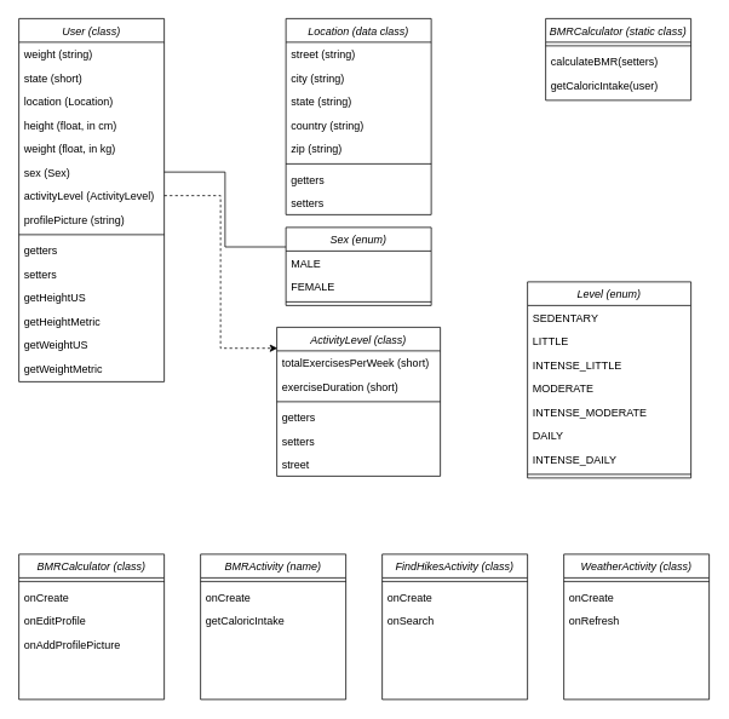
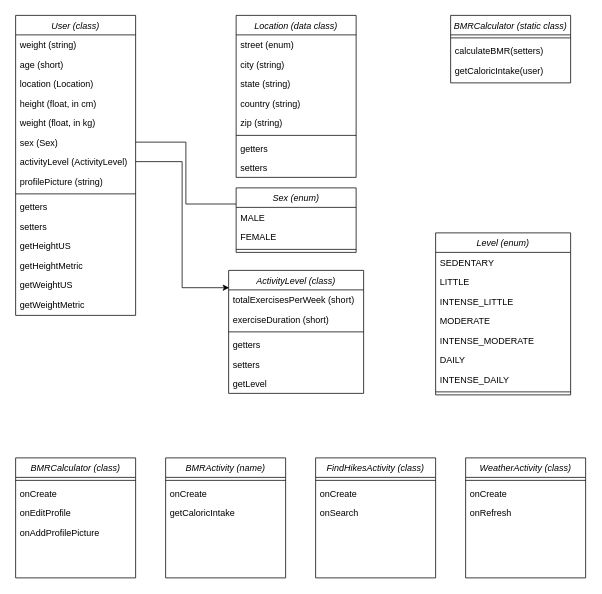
  <mxCell id="0" />
  <mxCell id="1" parent="0" />
  <mxCell id="2" value="User (class)" style="swimlane;fontStyle=2;align=center;verticalAlign=top;childLayout=stackLayout;horizontal=1;startSize=26;horizontalStack=0;resizeParent=1;resizeLast=0;collapsible=1;marginBottom=0;rounded=0;shadow=0;strokeWidth=1;" parent="1" vertex="1"><mxGeometry x="20" y="20" width="160" height="400" as="geometry"><mxRectangle x="220" y="120" width="160" height="26" as="alternateBounds" /></mxGeometry></mxCell>
  <mxCell id="3" value="weight (string)" style="text;align=left;verticalAlign=top;spacingLeft=4;spacingRight=4;overflow=hidden;rotatable=0;points=[[0,0.5],[1,0.5]];portConstraint=eastwest;" parent="2" vertex="1"><mxGeometry y="26" width="160" height="26" as="geometry" /></mxCell>
- <mxCell id="4" value="state (short)" style="text;align=left;verticalAlign=top;spacingLeft=4;spacingRight=4;overflow=hidden;rotatable=0;points=[[0,0.5],[1,0.5]];portConstraint=eastwest;rounded=0;shadow=0;html=0;" parent="2" vertex="1"><mxGeometry y="52" width="160" height="26" as="geometry" /></mxCell>
+ <mxCell id="4" value="age (short)" style="text;align=left;verticalAlign=top;spacingLeft=4;spacingRight=4;overflow=hidden;rotatable=0;points=[[0,0.5],[1,0.5]];portConstraint=eastwest;rounded=0;shadow=0;html=0;" parent="2" vertex="1"><mxGeometry y="52" width="160" height="26" as="geometry" /></mxCell>
  <mxCell id="5" value="location (Location)" style="text;align=left;verticalAlign=top;spacingLeft=4;spacingRight=4;overflow=hidden;rotatable=0;points=[[0,0.5],[1,0.5]];portConstraint=eastwest;rounded=0;shadow=0;html=0;" parent="2" vertex="1"><mxGeometry y="78" width="160" height="26" as="geometry" /></mxCell>
  <mxCell id="6" value="height (float, in cm)" style="text;align=left;verticalAlign=top;spacingLeft=4;spacingRight=4;overflow=hidden;rotatable=0;points=[[0,0.5],[1,0.5]];portConstraint=eastwest;rounded=0;shadow=0;html=0;" parent="2" vertex="1"><mxGeometry y="104" width="160" height="26" as="geometry" /></mxCell>
  <mxCell id="7" value="weight (float, in kg)" style="text;align=left;verticalAlign=top;spacingLeft=4;spacingRight=4;overflow=hidden;rotatable=0;points=[[0,0.5],[1,0.5]];portConstraint=eastwest;rounded=0;shadow=0;html=0;" parent="2" vertex="1"><mxGeometry y="130" width="160" height="26" as="geometry" /></mxCell>
  <mxCell id="8" value="sex (Sex)" style="text;align=left;verticalAlign=top;spacingLeft=4;spacingRight=4;overflow=hidden;rotatable=0;points=[[0,0.5],[1,0.5]];portConstraint=eastwest;rounded=0;shadow=0;html=0;" parent="2" vertex="1"><mxGeometry y="156" width="160" height="26" as="geometry" /></mxCell>
  <mxCell id="9" value="activityLevel (ActivityLevel)" style="text;align=left;verticalAlign=top;spacingLeft=4;spacingRight=4;overflow=hidden;rotatable=0;points=[[0,0.5],[1,0.5]];portConstraint=eastwest;rounded=0;shadow=0;html=0;" parent="2" vertex="1"><mxGeometry y="182" width="160" height="26" as="geometry" /></mxCell>
  <mxCell id="10" value="profilePicture (string)" style="text;align=left;verticalAlign=top;spacingLeft=4;spacingRight=4;overflow=hidden;rotatable=0;points=[[0,0.5],[1,0.5]];portConstraint=eastwest;rounded=0;shadow=0;html=0;" parent="2" vertex="1"><mxGeometry y="208" width="160" height="26" as="geometry" /></mxCell>
  <mxCell id="11" value="" style="line;html=1;strokeWidth=1;align=left;verticalAlign=middle;spacingTop=-1;spacingLeft=3;spacingRight=3;rotatable=0;labelPosition=right;points=[];portConstraint=eastwest;" parent="2" vertex="1"><mxGeometry y="234" width="160" height="8" as="geometry" /></mxCell>
  <mxCell id="12" value="getters" style="text;align=left;verticalAlign=top;spacingLeft=4;spacingRight=4;overflow=hidden;rotatable=0;points=[[0,0.5],[1,0.5]];portConstraint=eastwest;" parent="2" vertex="1"><mxGeometry y="242" width="160" height="26" as="geometry" /></mxCell>
  <mxCell id="13" value="setters" style="text;align=left;verticalAlign=top;spacingLeft=4;spacingRight=4;overflow=hidden;rotatable=0;points=[[0,0.5],[1,0.5]];portConstraint=eastwest;" parent="2" vertex="1"><mxGeometry y="268" width="160" height="26" as="geometry" /></mxCell>
  <mxCell id="14" value="getHeightUS" style="text;align=left;verticalAlign=top;spacingLeft=4;spacingRight=4;overflow=hidden;rotatable=0;points=[[0,0.5],[1,0.5]];portConstraint=eastwest;" parent="2" vertex="1"><mxGeometry y="294" width="160" height="26" as="geometry" /></mxCell>
  <mxCell id="15" value="getHeightMetric" style="text;align=left;verticalAlign=top;spacingLeft=4;spacingRight=4;overflow=hidden;rotatable=0;points=[[0,0.5],[1,0.5]];portConstraint=eastwest;" parent="2" vertex="1"><mxGeometry y="320" width="160" height="26" as="geometry" /></mxCell>
  <mxCell id="16" value="getWeightUS" style="text;align=left;verticalAlign=top;spacingLeft=4;spacingRight=4;overflow=hidden;rotatable=0;points=[[0,0.5],[1,0.5]];portConstraint=eastwest;" parent="2" vertex="1"><mxGeometry y="346" width="160" height="26" as="geometry" /></mxCell>
  <mxCell id="17" value="getWeightMetric" style="text;align=left;verticalAlign=top;spacingLeft=4;spacingRight=4;overflow=hidden;rotatable=0;points=[[0,0.5],[1,0.5]];portConstraint=eastwest;" parent="2" vertex="1"><mxGeometry y="372" width="160" height="26" as="geometry" /></mxCell>
  <mxCell id="18" value="Sex (enum)" style="swimlane;fontStyle=2;align=center;verticalAlign=top;childLayout=stackLayout;horizontal=1;startSize=26;horizontalStack=0;resizeParent=1;resizeLast=0;collapsible=1;marginBottom=0;rounded=0;shadow=0;strokeWidth=1;" parent="1" vertex="1"><mxGeometry x="314" y="250" width="160" height="86" as="geometry"><mxRectangle x="220" y="120" width="160" height="26" as="alternateBounds" /></mxGeometry></mxCell>
  <mxCell id="19" value="MALE" style="text;align=left;verticalAlign=top;spacingLeft=4;spacingRight=4;overflow=hidden;rotatable=0;points=[[0,0.5],[1,0.5]];portConstraint=eastwest;" parent="18" vertex="1"><mxGeometry y="26" width="160" height="26" as="geometry" /></mxCell>
  <mxCell id="20" value="FEMALE" style="text;align=left;verticalAlign=top;spacingLeft=4;spacingRight=4;overflow=hidden;rotatable=0;points=[[0,0.5],[1,0.5]];portConstraint=eastwest;rounded=0;shadow=0;html=0;" parent="18" vertex="1"><mxGeometry y="52" width="160" height="26" as="geometry" /></mxCell>
  <mxCell id="21" value="" style="line;html=1;strokeWidth=1;align=left;verticalAlign=middle;spacingTop=-1;spacingLeft=3;spacingRight=3;rotatable=0;labelPosition=right;points=[];portConstraint=eastwest;" parent="18" vertex="1"><mxGeometry y="78" width="160" height="8" as="geometry" /></mxCell>
  <mxCell id="22" style="edgeStyle=orthogonalEdgeStyle;rounded=0;orthogonalLoop=1;jettySize=auto;html=1;exitX=1;exitY=0.5;exitDx=0;exitDy=0;entryX=0;entryY=0.25;entryDx=0;entryDy=0;endArrow=none;" parent="1" source="8" target="18" edge="1"><mxGeometry relative="1" as="geometry" /></mxCell>
  <mxCell id="23" value="Location (data class)" style="swimlane;fontStyle=2;align=center;verticalAlign=top;childLayout=stackLayout;horizontal=1;startSize=26;horizontalStack=0;resizeParent=1;resizeLast=0;collapsible=1;marginBottom=0;rounded=0;shadow=0;strokeWidth=1;" parent="1" vertex="1"><mxGeometry x="314" y="20" width="160" height="216" as="geometry"><mxRectangle x="220" y="120" width="160" height="26" as="alternateBounds" /></mxGeometry></mxCell>
- <mxCell id="24" value="street (string)" style="text;align=left;verticalAlign=top;spacingLeft=4;spacingRight=4;overflow=hidden;rotatable=0;points=[[0,0.5],[1,0.5]];portConstraint=eastwest;" parent="23" vertex="1"><mxGeometry y="26" width="160" height="26" as="geometry" /></mxCell>
+ <mxCell id="24" value="street (enum)" style="text;align=left;verticalAlign=top;spacingLeft=4;spacingRight=4;overflow=hidden;rotatable=0;points=[[0,0.5],[1,0.5]];portConstraint=eastwest;" parent="23" vertex="1"><mxGeometry y="26" width="160" height="26" as="geometry" /></mxCell>
  <mxCell id="25" value="city (string)" style="text;align=left;verticalAlign=top;spacingLeft=4;spacingRight=4;overflow=hidden;rotatable=0;points=[[0,0.5],[1,0.5]];portConstraint=eastwest;rounded=0;shadow=0;html=0;" parent="23" vertex="1"><mxGeometry y="52" width="160" height="26" as="geometry" /></mxCell>
  <mxCell id="26" value="state (string)" style="text;align=left;verticalAlign=top;spacingLeft=4;spacingRight=4;overflow=hidden;rotatable=0;points=[[0,0.5],[1,0.5]];portConstraint=eastwest;rounded=0;shadow=0;html=0;" parent="23" vertex="1"><mxGeometry y="78" width="160" height="26" as="geometry" /></mxCell>
  <mxCell id="27" value="country (string)" style="text;align=left;verticalAlign=top;spacingLeft=4;spacingRight=4;overflow=hidden;rotatable=0;points=[[0,0.5],[1,0.5]];portConstraint=eastwest;rounded=0;shadow=0;html=0;" parent="23" vertex="1"><mxGeometry y="104" width="160" height="26" as="geometry" /></mxCell>
  <mxCell id="28" value="zip (string)" style="text;align=left;verticalAlign=top;spacingLeft=4;spacingRight=4;overflow=hidden;rotatable=0;points=[[0,0.5],[1,0.5]];portConstraint=eastwest;rounded=0;shadow=0;html=0;" parent="23" vertex="1"><mxGeometry y="130" width="160" height="26" as="geometry" /></mxCell>
  <mxCell id="29" value="" style="line;html=1;strokeWidth=1;align=left;verticalAlign=middle;spacingTop=-1;spacingLeft=3;spacingRight=3;rotatable=0;labelPosition=right;points=[];portConstraint=eastwest;" parent="23" vertex="1"><mxGeometry y="156" width="160" height="8" as="geometry" /></mxCell>
  <mxCell id="30" value="getters" style="text;align=left;verticalAlign=top;spacingLeft=4;spacingRight=4;overflow=hidden;rotatable=0;points=[[0,0.5],[1,0.5]];portConstraint=eastwest;rounded=0;shadow=0;html=0;" parent="23" vertex="1"><mxGeometry y="164" width="160" height="26" as="geometry" /></mxCell>
  <mxCell id="31" value="setters" style="text;align=left;verticalAlign=top;spacingLeft=4;spacingRight=4;overflow=hidden;rotatable=0;points=[[0,0.5],[1,0.5]];portConstraint=eastwest;rounded=0;shadow=0;html=0;" parent="23" vertex="1"><mxGeometry y="190" width="160" height="26" as="geometry" /></mxCell>
  <mxCell id="32" value="BMRCalculator (static class)" style="swimlane;fontStyle=2;align=center;verticalAlign=top;childLayout=stackLayout;horizontal=1;startSize=26;horizontalStack=0;resizeParent=1;resizeLast=0;collapsible=1;marginBottom=0;rounded=0;shadow=0;strokeWidth=1;" parent="1" vertex="1"><mxGeometry x="600" y="20" width="160" height="90" as="geometry"><mxRectangle x="220" y="120" width="160" height="26" as="alternateBounds" /></mxGeometry></mxCell>
  <mxCell id="33" value="" style="line;html=1;strokeWidth=1;align=left;verticalAlign=middle;spacingTop=-1;spacingLeft=3;spacingRight=3;rotatable=0;labelPosition=right;points=[];portConstraint=eastwest;" parent="32" vertex="1"><mxGeometry y="26" width="160" height="8" as="geometry" /></mxCell>
  <mxCell id="34" value="calculateBMR(setters)" style="text;align=left;verticalAlign=top;spacingLeft=4;spacingRight=4;overflow=hidden;rotatable=0;points=[[0,0.5],[1,0.5]];portConstraint=eastwest;" parent="32" vertex="1"><mxGeometry y="34" width="160" height="26" as="geometry" /></mxCell>
  <mxCell id="35" value="getCaloricIntake(user)" style="text;align=left;verticalAlign=top;spacingLeft=4;spacingRight=4;overflow=hidden;rotatable=0;points=[[0,0.5],[1,0.5]];portConstraint=eastwest;" parent="32" vertex="1"><mxGeometry y="60" width="160" height="26" as="geometry" /></mxCell>
  <mxCell id="36" value="ActivityLevel (class)" style="swimlane;fontStyle=2;align=center;verticalAlign=top;childLayout=stackLayout;horizontal=1;startSize=26;horizontalStack=0;resizeParent=1;resizeLast=0;collapsible=1;marginBottom=0;rounded=0;shadow=0;strokeWidth=1;" parent="1" vertex="1"><mxGeometry x="304" y="360" width="180" height="164" as="geometry"><mxRectangle x="220" y="120" width="160" height="26" as="alternateBounds" /></mxGeometry></mxCell>
  <mxCell id="37" value="totalExercisesPerWeek (short)" style="text;align=left;verticalAlign=top;spacingLeft=4;spacingRight=4;overflow=hidden;rotatable=0;points=[[0,0.5],[1,0.5]];portConstraint=eastwest;" parent="36" vertex="1"><mxGeometry y="26" width="180" height="26" as="geometry" /></mxCell>
  <mxCell id="38" value="exerciseDuration (short)" style="text;align=left;verticalAlign=top;spacingLeft=4;spacingRight=4;overflow=hidden;rotatable=0;points=[[0,0.5],[1,0.5]];portConstraint=eastwest;rounded=0;shadow=0;html=0;" parent="36" vertex="1"><mxGeometry y="52" width="180" height="26" as="geometry" /></mxCell>
  <mxCell id="39" value="" style="line;html=1;strokeWidth=1;align=left;verticalAlign=middle;spacingTop=-1;spacingLeft=3;spacingRight=3;rotatable=0;labelPosition=right;points=[];portConstraint=eastwest;" parent="36" vertex="1"><mxGeometry y="78" width="180" height="8" as="geometry" /></mxCell>
  <mxCell id="40" value="getters" style="text;align=left;verticalAlign=top;spacingLeft=4;spacingRight=4;overflow=hidden;rotatable=0;points=[[0,0.5],[1,0.5]];portConstraint=eastwest;rounded=0;shadow=0;html=0;" parent="36" vertex="1"><mxGeometry y="86" width="180" height="26" as="geometry" /></mxCell>
  <mxCell id="41" value="setters" style="text;align=left;verticalAlign=top;spacingLeft=4;spacingRight=4;overflow=hidden;rotatable=0;points=[[0,0.5],[1,0.5]];portConstraint=eastwest;rounded=0;shadow=0;html=0;" parent="36" vertex="1"><mxGeometry y="112" width="180" height="26" as="geometry" /></mxCell>
- <mxCell id="42" value="street" style="text;align=left;verticalAlign=top;spacingLeft=4;spacingRight=4;overflow=hidden;rotatable=0;points=[[0,0.5],[1,0.5]];portConstraint=eastwest;rounded=0;shadow=0;html=0;" vertex="1" parent="36"><mxGeometry y="138" width="180" height="26" as="geometry" /></mxCell>
- <mxCell id="43" style="edgeStyle=orthogonalEdgeStyle;rounded=0;orthogonalLoop=1;jettySize=auto;html=1;exitX=1;exitY=0.5;exitDx=0;exitDy=0;entryX=0.004;entryY=0.141;entryDx=0;entryDy=0;entryPerimeter=0;dashed=1;" parent="1" source="9" target="36" edge="1"><mxGeometry relative="1" as="geometry" /></mxCell>
+ <mxCell id="42" value="getLevel" style="text;align=left;verticalAlign=top;spacingLeft=4;spacingRight=4;overflow=hidden;rotatable=0;points=[[0,0.5],[1,0.5]];portConstraint=eastwest;rounded=0;shadow=0;html=0;" vertex="1" parent="36"><mxGeometry y="138" width="180" height="26" as="geometry" /></mxCell>
+ <mxCell id="43" style="edgeStyle=orthogonalEdgeStyle;rounded=0;orthogonalLoop=1;jettySize=auto;html=1;exitX=1;exitY=0.5;exitDx=0;exitDy=0;entryX=0.004;entryY=0.141;entryDx=0;entryDy=0;entryPerimeter=0;" parent="1" source="9" target="36" edge="1"><mxGeometry relative="1" as="geometry" /></mxCell>
  <mxCell id="44" value="BMRCalculator (class)" style="swimlane;fontStyle=2;align=center;verticalAlign=top;childLayout=stackLayout;horizontal=1;startSize=26;horizontalStack=0;resizeParent=1;resizeLast=0;collapsible=1;marginBottom=0;rounded=0;shadow=0;strokeWidth=1;" parent="1" vertex="1"><mxGeometry x="20" y="610" width="160" height="160" as="geometry"><mxRectangle x="220" y="120" width="160" height="26" as="alternateBounds" /></mxGeometry></mxCell>
  <mxCell id="45" value="" style="line;html=1;strokeWidth=1;align=left;verticalAlign=middle;spacingTop=-1;spacingLeft=3;spacingRight=3;rotatable=0;labelPosition=right;points=[];portConstraint=eastwest;" parent="44" vertex="1"><mxGeometry y="26" width="160" height="8" as="geometry" /></mxCell>
  <mxCell id="46" value="onCreate" style="text;align=left;verticalAlign=top;spacingLeft=4;spacingRight=4;overflow=hidden;rotatable=0;points=[[0,0.5],[1,0.5]];portConstraint=eastwest;rounded=0;shadow=0;html=0;" parent="44" vertex="1"><mxGeometry y="34" width="160" height="26" as="geometry" /></mxCell>
  <mxCell id="47" value="onEditProfile" style="text;align=left;verticalAlign=top;spacingLeft=4;spacingRight=4;overflow=hidden;rotatable=0;points=[[0,0.5],[1,0.5]];portConstraint=eastwest;rounded=0;shadow=0;html=0;" parent="44" vertex="1"><mxGeometry y="60" width="160" height="26" as="geometry" /></mxCell>
  <mxCell id="48" value="onAddProfilePicture" style="text;align=left;verticalAlign=top;spacingLeft=4;spacingRight=4;overflow=hidden;rotatable=0;points=[[0,0.5],[1,0.5]];portConstraint=eastwest;rounded=0;shadow=0;html=0;" parent="44" vertex="1"><mxGeometry y="86" width="160" height="26" as="geometry" /></mxCell>
  <mxCell id="49" value="BMRActivity (name)" style="swimlane;fontStyle=2;align=center;verticalAlign=top;childLayout=stackLayout;horizontal=1;startSize=26;horizontalStack=0;resizeParent=1;resizeLast=0;collapsible=1;marginBottom=0;rounded=0;shadow=0;strokeWidth=1;" parent="1" vertex="1"><mxGeometry x="220" y="610" width="160" height="160" as="geometry"><mxRectangle x="220" y="120" width="160" height="26" as="alternateBounds" /></mxGeometry></mxCell>
  <mxCell id="50" value="" style="line;html=1;strokeWidth=1;align=left;verticalAlign=middle;spacingTop=-1;spacingLeft=3;spacingRight=3;rotatable=0;labelPosition=right;points=[];portConstraint=eastwest;" parent="49" vertex="1"><mxGeometry y="26" width="160" height="8" as="geometry" /></mxCell>
  <mxCell id="51" value="onCreate" style="text;align=left;verticalAlign=top;spacingLeft=4;spacingRight=4;overflow=hidden;rotatable=0;points=[[0,0.5],[1,0.5]];portConstraint=eastwest;rounded=0;shadow=0;html=0;" parent="49" vertex="1"><mxGeometry y="34" width="160" height="26" as="geometry" /></mxCell>
  <mxCell id="52" value="getCaloricIntake" style="text;align=left;verticalAlign=top;spacingLeft=4;spacingRight=4;overflow=hidden;rotatable=0;points=[[0,0.5],[1,0.5]];portConstraint=eastwest;rounded=0;shadow=0;html=0;" parent="49" vertex="1"><mxGeometry y="60" width="160" height="26" as="geometry" /></mxCell>
  <mxCell id="53" value="FindHikesActivity (class)" style="swimlane;fontStyle=2;align=center;verticalAlign=top;childLayout=stackLayout;horizontal=1;startSize=26;horizontalStack=0;resizeParent=1;resizeLast=0;collapsible=1;marginBottom=0;rounded=0;shadow=0;strokeWidth=1;" parent="1" vertex="1"><mxGeometry x="420" y="610" width="160" height="160" as="geometry"><mxRectangle x="220" y="120" width="160" height="26" as="alternateBounds" /></mxGeometry></mxCell>
  <mxCell id="54" value="" style="line;html=1;strokeWidth=1;align=left;verticalAlign=middle;spacingTop=-1;spacingLeft=3;spacingRight=3;rotatable=0;labelPosition=right;points=[];portConstraint=eastwest;" parent="53" vertex="1"><mxGeometry y="26" width="160" height="8" as="geometry" /></mxCell>
  <mxCell id="55" value="onCreate" style="text;align=left;verticalAlign=top;spacingLeft=4;spacingRight=4;overflow=hidden;rotatable=0;points=[[0,0.5],[1,0.5]];portConstraint=eastwest;rounded=0;shadow=0;html=0;" parent="53" vertex="1"><mxGeometry y="34" width="160" height="26" as="geometry" /></mxCell>
  <mxCell id="56" value="onSearch" style="text;align=left;verticalAlign=top;spacingLeft=4;spacingRight=4;overflow=hidden;rotatable=0;points=[[0,0.5],[1,0.5]];portConstraint=eastwest;rounded=0;shadow=0;html=0;" parent="53" vertex="1"><mxGeometry y="60" width="160" height="26" as="geometry" /></mxCell>
  <mxCell id="57" value="WeatherActivity (class)" style="swimlane;fontStyle=2;align=center;verticalAlign=top;childLayout=stackLayout;horizontal=1;startSize=26;horizontalStack=0;resizeParent=1;resizeLast=0;collapsible=1;marginBottom=0;rounded=0;shadow=0;strokeWidth=1;" parent="1" vertex="1"><mxGeometry x="620" y="610" width="160" height="160" as="geometry"><mxRectangle x="220" y="120" width="160" height="26" as="alternateBounds" /></mxGeometry></mxCell>
  <mxCell id="58" value="" style="line;html=1;strokeWidth=1;align=left;verticalAlign=middle;spacingTop=-1;spacingLeft=3;spacingRight=3;rotatable=0;labelPosition=right;points=[];portConstraint=eastwest;" parent="57" vertex="1"><mxGeometry y="26" width="160" height="8" as="geometry" /></mxCell>
  <mxCell id="59" value="onCreate" style="text;align=left;verticalAlign=top;spacingLeft=4;spacingRight=4;overflow=hidden;rotatable=0;points=[[0,0.5],[1,0.5]];portConstraint=eastwest;rounded=0;shadow=0;html=0;" parent="57" vertex="1"><mxGeometry y="34" width="160" height="26" as="geometry" /></mxCell>
  <mxCell id="60" value="onRefresh" style="text;align=left;verticalAlign=top;spacingLeft=4;spacingRight=4;overflow=hidden;rotatable=0;points=[[0,0.5],[1,0.5]];portConstraint=eastwest;rounded=0;shadow=0;html=0;" parent="57" vertex="1"><mxGeometry y="60" width="160" height="26" as="geometry" /></mxCell>
  <mxCell id="61" value="Level (enum)" style="swimlane;fontStyle=2;align=center;verticalAlign=top;childLayout=stackLayout;horizontal=1;startSize=26;horizontalStack=0;resizeParent=1;resizeLast=0;collapsible=1;marginBottom=0;rounded=0;shadow=0;strokeWidth=1;" vertex="1" parent="1"><mxGeometry x="580" y="310" width="180" height="216" as="geometry"><mxRectangle x="220" y="120" width="160" height="26" as="alternateBounds" /></mxGeometry></mxCell>
  <mxCell id="62" value="SEDENTARY" style="text;align=left;verticalAlign=top;spacingLeft=4;spacingRight=4;overflow=hidden;rotatable=0;points=[[0,0.5],[1,0.5]];portConstraint=eastwest;" vertex="1" parent="61"><mxGeometry y="26" width="180" height="26" as="geometry" /></mxCell>
  <mxCell id="63" value="LITTLE" style="text;align=left;verticalAlign=top;spacingLeft=4;spacingRight=4;overflow=hidden;rotatable=0;points=[[0,0.5],[1,0.5]];portConstraint=eastwest;" vertex="1" parent="61"><mxGeometry y="52" width="180" height="26" as="geometry" /></mxCell>
  <mxCell id="64" value="INTENSE_LITTLE" style="text;align=left;verticalAlign=top;spacingLeft=4;spacingRight=4;overflow=hidden;rotatable=0;points=[[0,0.5],[1,0.5]];portConstraint=eastwest;" vertex="1" parent="61"><mxGeometry y="78" width="180" height="26" as="geometry" /></mxCell>
  <mxCell id="65" value="MODERATE" style="text;align=left;verticalAlign=top;spacingLeft=4;spacingRight=4;overflow=hidden;rotatable=0;points=[[0,0.5],[1,0.5]];portConstraint=eastwest;" vertex="1" parent="61"><mxGeometry y="104" width="180" height="26" as="geometry" /></mxCell>
  <mxCell id="66" value="INTENSE_MODERATE" style="text;align=left;verticalAlign=top;spacingLeft=4;spacingRight=4;overflow=hidden;rotatable=0;points=[[0,0.5],[1,0.5]];portConstraint=eastwest;" vertex="1" parent="61"><mxGeometry y="130" width="180" height="26" as="geometry" /></mxCell>
  <mxCell id="67" value="DAILY" style="text;align=left;verticalAlign=top;spacingLeft=4;spacingRight=4;overflow=hidden;rotatable=0;points=[[0,0.5],[1,0.5]];portConstraint=eastwest;rounded=0;shadow=0;html=0;" vertex="1" parent="61"><mxGeometry y="156" width="180" height="26" as="geometry" /></mxCell>
  <mxCell id="68" value="INTENSE_DAILY" style="text;align=left;verticalAlign=top;spacingLeft=4;spacingRight=4;overflow=hidden;rotatable=0;points=[[0,0.5],[1,0.5]];portConstraint=eastwest;rounded=0;shadow=0;html=0;" vertex="1" parent="61"><mxGeometry y="182" width="180" height="26" as="geometry" /></mxCell>
  <mxCell id="69" value="" style="line;html=1;strokeWidth=1;align=left;verticalAlign=middle;spacingTop=-1;spacingLeft=3;spacingRight=3;rotatable=0;labelPosition=right;points=[];portConstraint=eastwest;" vertex="1" parent="61"><mxGeometry y="208" width="180" height="8" as="geometry" /></mxCell>
